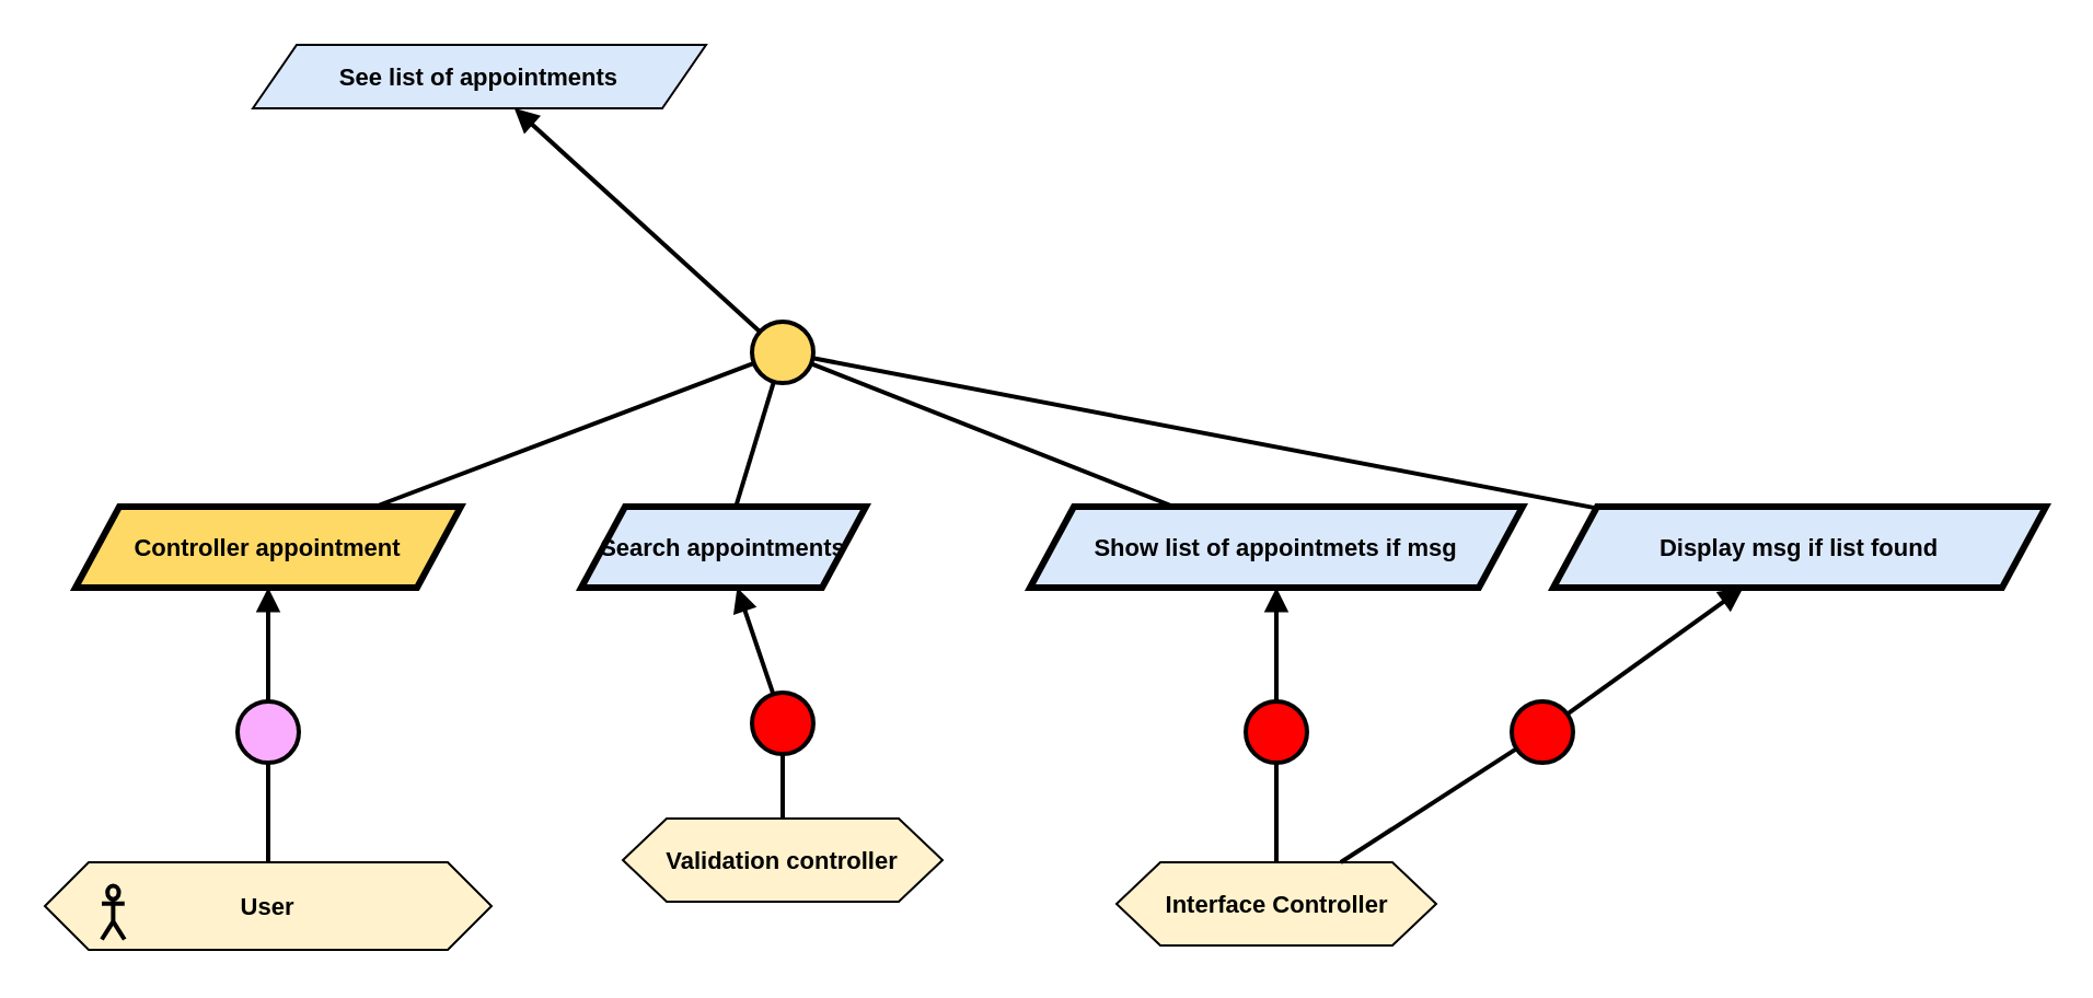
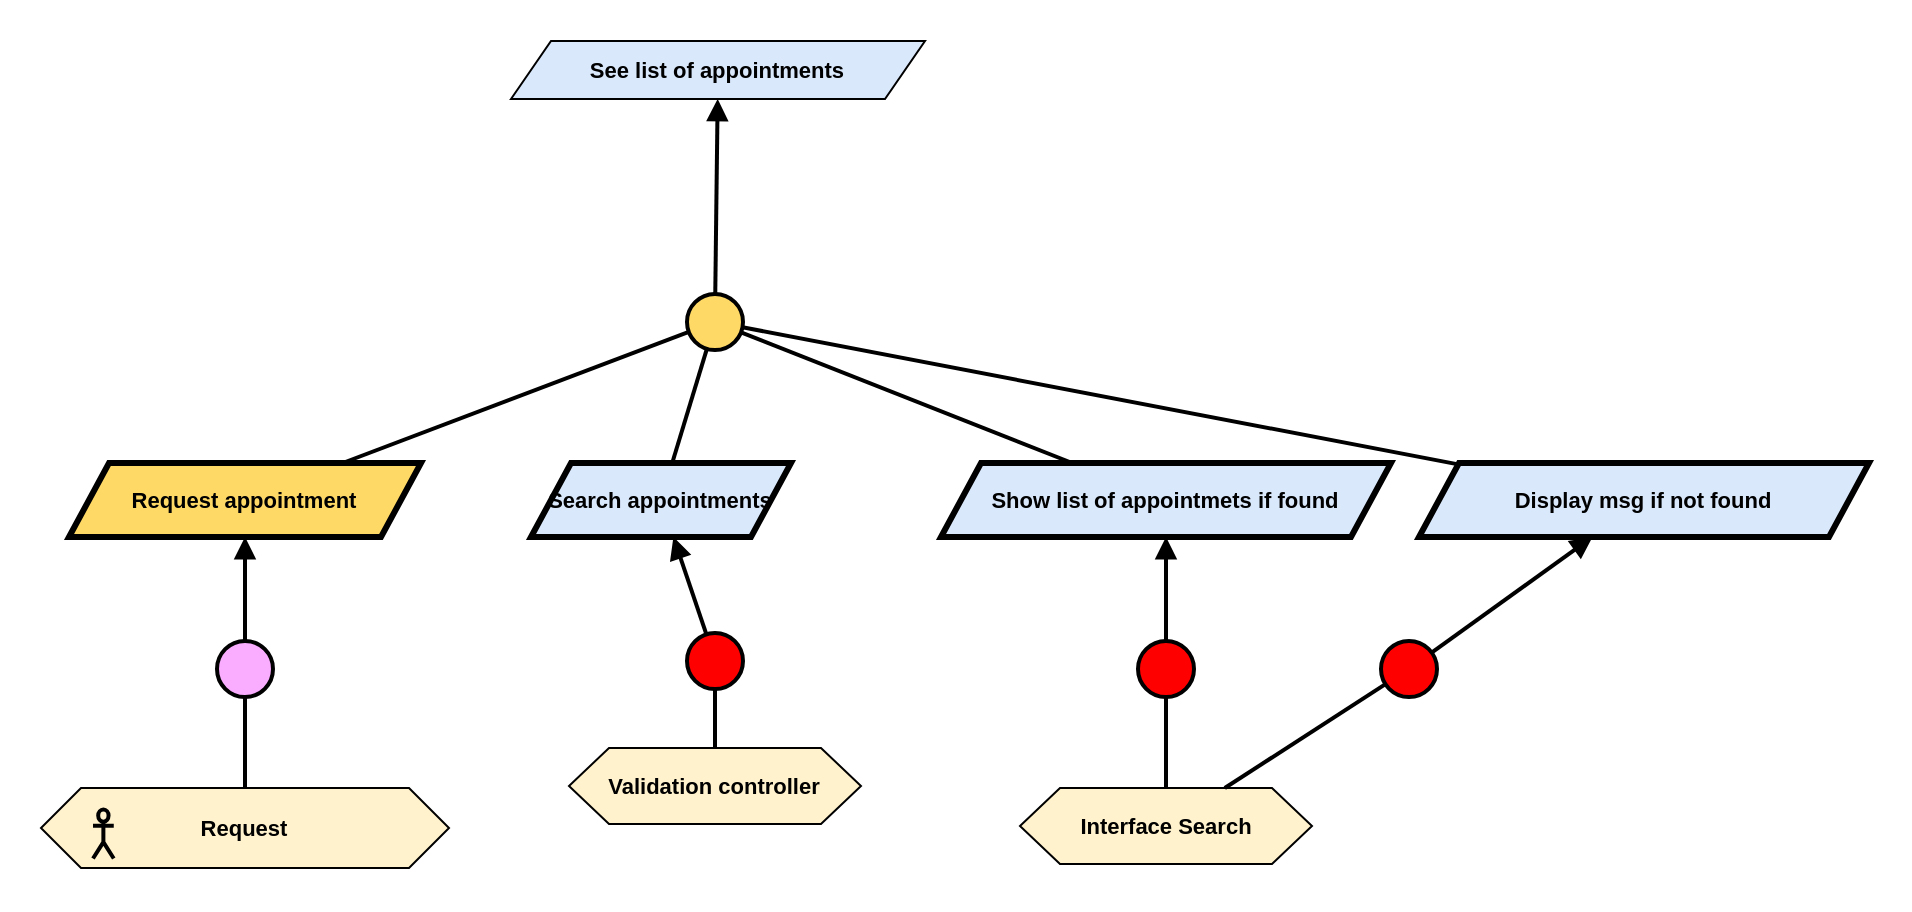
  <mxCell id="0" />
  <mxCell id="1" parent="0" />
- <mxCell id="2" value="&lt;b&gt;See list of appointments&lt;/b&gt;" style="shape=parallelogram;perimeter=parallelogramPerimeter;whiteSpace=wrap;html=1;fixedSize=1;fillColor=#dae8fc;strokeColor=#000000;fontFamily=Helvetica;fontSize=11;fontColor=default;labelBackgroundColor=none;" vertex="1" parent="1"><mxGeometry x="115" y="20" width="207" height="29" as="geometry" /></mxCell>
+ <mxCell id="2" value="&lt;b&gt;See list of appointments&lt;/b&gt;" style="shape=parallelogram;perimeter=parallelogramPerimeter;whiteSpace=wrap;html=1;fixedSize=1;fillColor=#dae8fc;strokeColor=#000000;fontFamily=Helvetica;fontSize=11;fontColor=default;labelBackgroundColor=none;" vertex="1" parent="1"><mxGeometry x="255" y="20" width="207" height="29" as="geometry" /></mxCell>
  <mxCell id="3" value="" style="ellipse;whiteSpace=wrap;html=1;aspect=fixed;fillColor=#FFD966;strokeWidth=2;" vertex="1" parent="1"><mxGeometry x="343" y="146.5" width="28" height="28" as="geometry" /></mxCell>
  <mxCell id="4" value="" style="endArrow=none;html=1;rounded=0;strokeWidth=2;" edge="1" parent="1" source="7" target="3"><mxGeometry width="50" height="50" relative="1" as="geometry"><mxPoint x="476.129" y="231.5" as="sourcePoint" /><mxPoint x="865" y="140.5" as="targetPoint" /></mxGeometry></mxCell>
  <mxCell id="5" value="&lt;b&gt;Search appointments&lt;/b&gt;" style="shape=parallelogram;perimeter=parallelogramPerimeter;whiteSpace=wrap;html=1;fixedSize=1;fillColor=#dae8fc;strokeColor=#000000;strokeWidth=3;fontFamily=Helvetica;fontSize=11;fontColor=default;labelBackgroundColor=none;" vertex="1" parent="1"><mxGeometry x="265" y="231" width="130" height="37" as="geometry" /></mxCell>
  <mxCell id="6" value="" style="endArrow=none;html=1;rounded=0;strokeWidth=2;" edge="1" parent="1" source="5" target="3"><mxGeometry width="50" height="50" relative="1" as="geometry"><mxPoint x="585" y="254.5" as="sourcePoint" /><mxPoint x="643" y="196.5" as="targetPoint" /></mxGeometry></mxCell>
- <mxCell id="7" value="&lt;b&gt;Controller appointment&lt;/b&gt;" style="shape=parallelogram;perimeter=parallelogramPerimeter;whiteSpace=wrap;html=1;fixedSize=1;fillColor=#FFD966;strokeColor=#000000;strokeWidth=3;fontFamily=Helvetica;fontSize=11;fontColor=default;labelBackgroundColor=none;" vertex="1" parent="1"><mxGeometry x="34" y="231" width="176" height="37" as="geometry" /></mxCell>
- <mxCell id="8" value="&lt;b&gt;Show list of appointmets if msg&lt;/b&gt;" style="shape=parallelogram;perimeter=parallelogramPerimeter;whiteSpace=wrap;html=1;fixedSize=1;fillColor=#dae8fc;strokeColor=#000000;strokeWidth=3;fontFamily=Helvetica;fontSize=11;fontColor=default;labelBackgroundColor=none;" vertex="1" parent="1"><mxGeometry x="470" y="231" width="225" height="37" as="geometry" /></mxCell>
+ <mxCell id="7" value="&lt;b&gt;Request appointment&lt;/b&gt;" style="shape=parallelogram;perimeter=parallelogramPerimeter;whiteSpace=wrap;html=1;fixedSize=1;fillColor=#FFD966;strokeColor=#000000;strokeWidth=3;fontFamily=Helvetica;fontSize=11;fontColor=default;labelBackgroundColor=none;" vertex="1" parent="1"><mxGeometry x="34" y="231" width="176" height="37" as="geometry" /></mxCell>
+ <mxCell id="8" value="&lt;b&gt;Show list of appointmets if found&lt;/b&gt;" style="shape=parallelogram;perimeter=parallelogramPerimeter;whiteSpace=wrap;html=1;fixedSize=1;fillColor=#dae8fc;strokeColor=#000000;strokeWidth=3;fontFamily=Helvetica;fontSize=11;fontColor=default;labelBackgroundColor=none;" vertex="1" parent="1"><mxGeometry x="470" y="231" width="225" height="37" as="geometry" /></mxCell>
  <mxCell id="9" value="" style="endArrow=none;html=1;rounded=0;strokeWidth=2;" edge="1" parent="1" source="8" target="3"><mxGeometry width="50" height="50" relative="1" as="geometry"><mxPoint x="767" y="252" as="sourcePoint" /><mxPoint x="730" y="173" as="targetPoint" /></mxGeometry></mxCell>
- <mxCell id="10" value="&lt;b&gt;User&lt;/b&gt;" style="shape=hexagon;perimeter=hexagonPerimeter2;whiteSpace=wrap;html=1;fixedSize=1;fillColor=#FFF2CC;fontFamily=Helvetica;fontSize=11;fontColor=default;labelBackgroundColor=none;" vertex="1" parent="1"><mxGeometry x="20" y="393.5" width="204" height="40" as="geometry" /></mxCell>
+ <mxCell id="10" value="&lt;b&gt;Request&lt;/b&gt;" style="shape=hexagon;perimeter=hexagonPerimeter2;whiteSpace=wrap;html=1;fixedSize=1;fillColor=#FFF2CC;fontFamily=Helvetica;fontSize=11;fontColor=default;labelBackgroundColor=none;" vertex="1" parent="1"><mxGeometry x="20" y="393.5" width="204" height="40" as="geometry" /></mxCell>
  <mxCell id="11" value="" style="shape=umlActor;verticalLabelPosition=bottom;verticalAlign=top;html=1;outlineConnect=0;fillColor=none;strokeWidth=2;fontFamily=Helvetica;fontSize=11;fontColor=default;labelBackgroundColor=default;" vertex="1" parent="1"><mxGeometry x="46.003" y="404.25" width="10.373" height="24.5" as="geometry" /></mxCell>
- <mxCell id="12" value="&lt;div&gt;&lt;b&gt;Interface Controller&lt;/b&gt;&lt;/div&gt;" style="shape=hexagon;perimeter=hexagonPerimeter2;whiteSpace=wrap;html=1;fixedSize=1;fillColor=#FFF2CC;fontFamily=Helvetica;fontSize=11;fontColor=default;labelBackgroundColor=none;" vertex="1" parent="1"><mxGeometry x="509.5" y="393.5" width="146" height="38" as="geometry" /></mxCell>
+ <mxCell id="12" value="&lt;div&gt;&lt;b&gt;Interface Search&lt;/b&gt;&lt;/div&gt;" style="shape=hexagon;perimeter=hexagonPerimeter2;whiteSpace=wrap;html=1;fixedSize=1;fillColor=#FFF2CC;fontFamily=Helvetica;fontSize=11;fontColor=default;labelBackgroundColor=none;" vertex="1" parent="1"><mxGeometry x="509.5" y="393.5" width="146" height="38" as="geometry" /></mxCell>
  <mxCell id="13" value="" style="ellipse;whiteSpace=wrap;html=1;aspect=fixed;fillColor=#FF0000;strokeWidth=2;" vertex="1" parent="1"><mxGeometry x="568.5" y="320" width="28" height="28" as="geometry" /></mxCell>
  <mxCell id="14" value="" style="endArrow=none;html=1;rounded=0;strokeWidth=2;" edge="1" parent="1" source="12" target="13"><mxGeometry width="50" height="50" relative="1" as="geometry"><mxPoint x="757" y="423.5" as="sourcePoint" /><mxPoint x="782" y="359.5" as="targetPoint" /></mxGeometry></mxCell>
- <mxCell id="15" value="&lt;b&gt;Display msg if list found&lt;/b&gt;" style="shape=parallelogram;perimeter=parallelogramPerimeter;whiteSpace=wrap;html=1;fixedSize=1;fillColor=#dae8fc;strokeColor=#000000;strokeWidth=3;fontFamily=Helvetica;fontSize=11;fontColor=default;labelBackgroundColor=none;" vertex="1" parent="1"><mxGeometry x="709" y="231" width="225" height="37" as="geometry" /></mxCell>
+ <mxCell id="15" value="&lt;b&gt;Display msg if not found&lt;/b&gt;" style="shape=parallelogram;perimeter=parallelogramPerimeter;whiteSpace=wrap;html=1;fixedSize=1;fillColor=#dae8fc;strokeColor=#000000;strokeWidth=3;fontFamily=Helvetica;fontSize=11;fontColor=default;labelBackgroundColor=none;" vertex="1" parent="1"><mxGeometry x="709" y="231" width="225" height="37" as="geometry" /></mxCell>
  <mxCell id="16" value="" style="endArrow=none;html=1;rounded=0;strokeWidth=2;" edge="1" parent="1" source="15" target="3"><mxGeometry width="50" height="50" relative="1" as="geometry"><mxPoint x="559" y="241" as="sourcePoint" /><mxPoint x="380" y="175" as="targetPoint" /></mxGeometry></mxCell>
  <mxCell id="17" value="&lt;div&gt;&lt;b&gt;Validation controller&lt;/b&gt;&lt;/div&gt;" style="shape=hexagon;perimeter=hexagonPerimeter2;whiteSpace=wrap;html=1;fixedSize=1;fillColor=#FFF2CC;fontFamily=Helvetica;fontSize=11;fontColor=default;labelBackgroundColor=none;" vertex="1" parent="1"><mxGeometry x="284" y="373.5" width="146" height="38" as="geometry" /></mxCell>
  <mxCell id="18" value="" style="ellipse;whiteSpace=wrap;html=1;aspect=fixed;fillColor=#FAADFF;strokeWidth=2;fontFamily=Helvetica;fontSize=11;fontColor=default;labelBackgroundColor=default;" vertex="1" parent="1"><mxGeometry x="108" y="320" width="28" height="28" as="geometry" /></mxCell>
  <mxCell id="19" value="" style="endArrow=block;html=1;rounded=0;endFill=1;strokeWidth=2;strokeColor=default;align=center;verticalAlign=middle;fontFamily=Helvetica;fontSize=11;fontColor=default;labelBackgroundColor=default;" edge="1" source="18" parent="1" target="7"><mxGeometry width="50" height="50" relative="1" as="geometry"><mxPoint x="199.995" y="319.472" as="sourcePoint" /><mxPoint x="196" y="274.5" as="targetPoint" /></mxGeometry></mxCell>
  <mxCell id="20" value="" style="endArrow=none;html=1;rounded=0;strokeWidth=2;strokeColor=default;align=center;verticalAlign=middle;fontFamily=Helvetica;fontSize=11;fontColor=default;labelBackgroundColor=default;" edge="1" target="18" parent="1" source="10"><mxGeometry width="50" height="50" relative="1" as="geometry"><mxPoint x="199" y="381.5" as="sourcePoint" /><mxPoint x="224" y="317.5" as="targetPoint" /></mxGeometry></mxCell>
  <mxCell id="21" value="" style="ellipse;whiteSpace=wrap;html=1;aspect=fixed;fillColor=#FF0000;strokeWidth=2;" vertex="1" parent="1"><mxGeometry x="343" y="316" width="28" height="28" as="geometry" /></mxCell>
  <mxCell id="22" value="" style="endArrow=block;html=1;rounded=0;endFill=1;strokeWidth=2;" edge="1" source="21" parent="1" target="5"><mxGeometry width="50" height="50" relative="1" as="geometry"><mxPoint x="408.995" y="312.972" as="sourcePoint" /><mxPoint x="405" y="268" as="targetPoint" /></mxGeometry></mxCell>
  <mxCell id="23" value="" style="endArrow=none;html=1;rounded=0;strokeWidth=2;" edge="1" target="21" parent="1" source="17"><mxGeometry width="50" height="50" relative="1" as="geometry"><mxPoint x="408" y="375" as="sourcePoint" /><mxPoint x="433" y="311" as="targetPoint" /></mxGeometry></mxCell>
  <mxCell id="24" value="" style="endArrow=block;html=1;rounded=0;endFill=1;strokeWidth=2;" edge="1" source="13" parent="1" target="8"><mxGeometry width="50" height="50" relative="1" as="geometry"><mxPoint x="419.972" y="315.734" as="sourcePoint" /><mxPoint x="405" y="268" as="targetPoint" /></mxGeometry></mxCell>
  <mxCell id="25" value="" style="endArrow=block;html=1;rounded=0;endFill=1;strokeWidth=2;" edge="1" source="3" parent="1" target="2"><mxGeometry width="50" height="50" relative="1" as="geometry"><mxPoint x="364.11" y="120.028" as="sourcePoint" /><mxPoint x="363" y="81" as="targetPoint" /></mxGeometry></mxCell>
  <mxCell id="26" value="" style="ellipse;whiteSpace=wrap;html=1;aspect=fixed;fillColor=#FF0000;strokeWidth=2;" vertex="1" parent="1"><mxGeometry x="690" y="320" width="28" height="28" as="geometry" /></mxCell>
  <mxCell id="27" value="" style="endArrow=block;html=1;rounded=0;endFill=1;strokeWidth=2;" edge="1" source="26" parent="1" target="15"><mxGeometry width="50" height="50" relative="1" as="geometry"><mxPoint x="634.995" y="286.972" as="sourcePoint" /><mxPoint x="631" y="242" as="targetPoint" /></mxGeometry></mxCell>
  <mxCell id="28" value="" style="endArrow=none;html=1;rounded=0;strokeWidth=2;" edge="1" target="26" parent="1" source="12"><mxGeometry width="50" height="50" relative="1" as="geometry"><mxPoint x="634" y="349" as="sourcePoint" /><mxPoint x="659" y="285" as="targetPoint" /></mxGeometry></mxCell>
